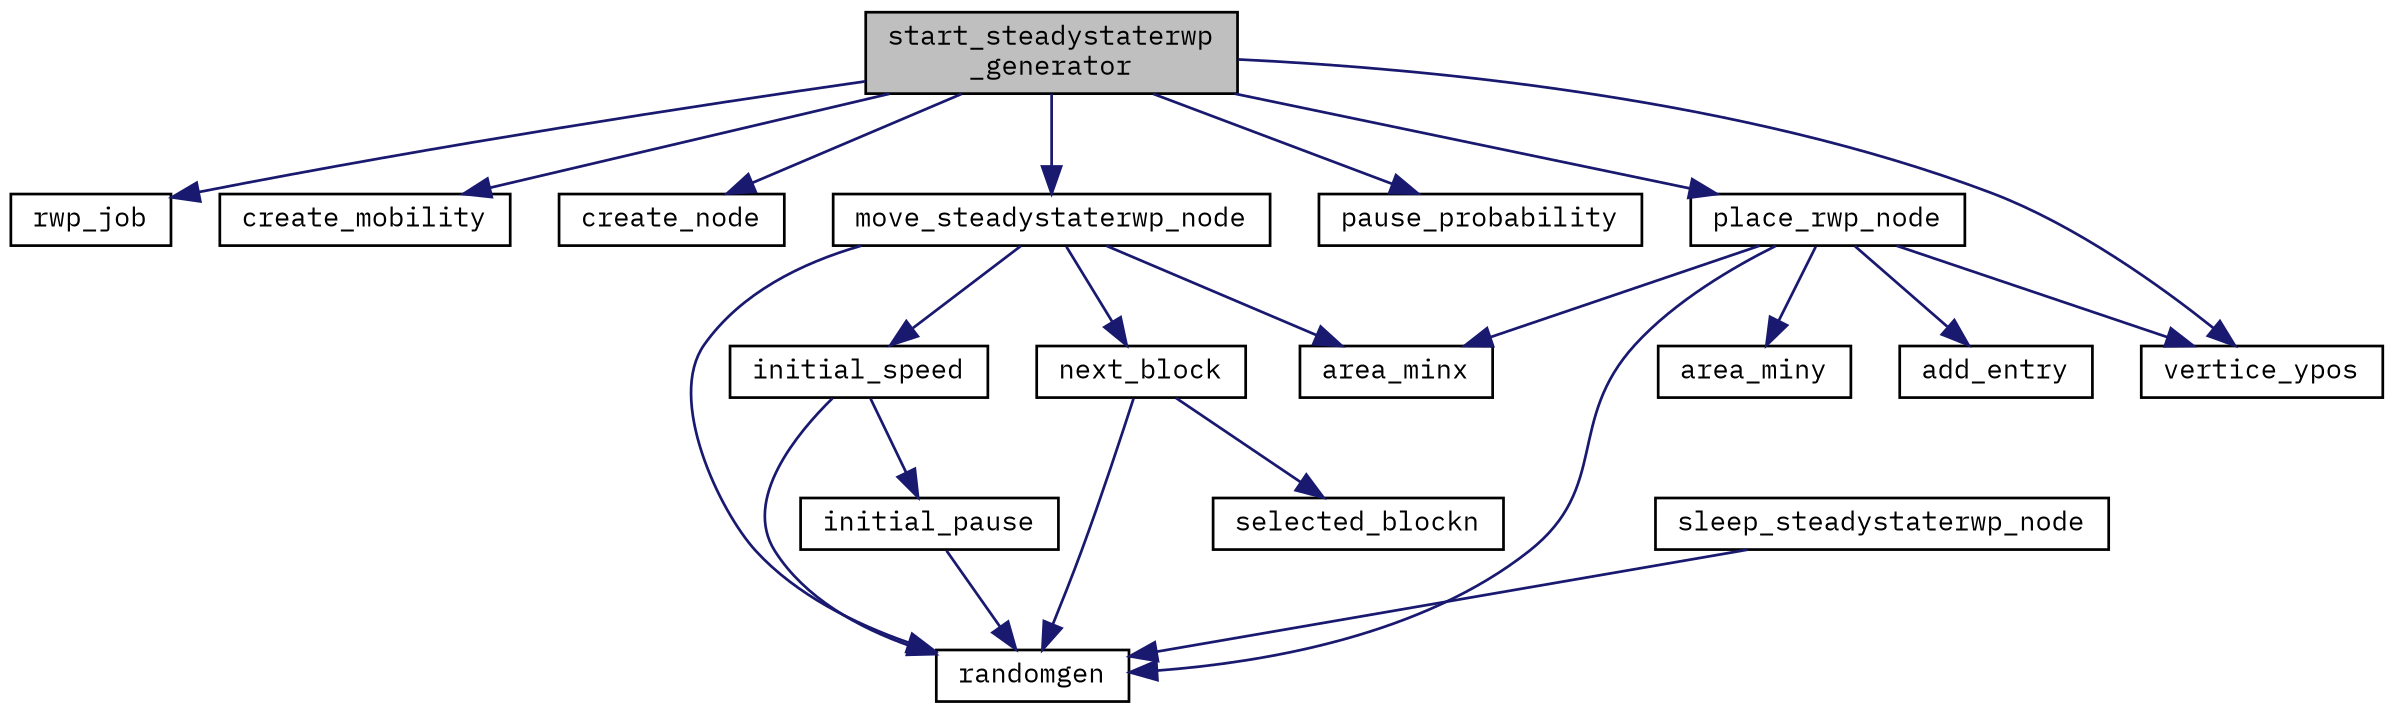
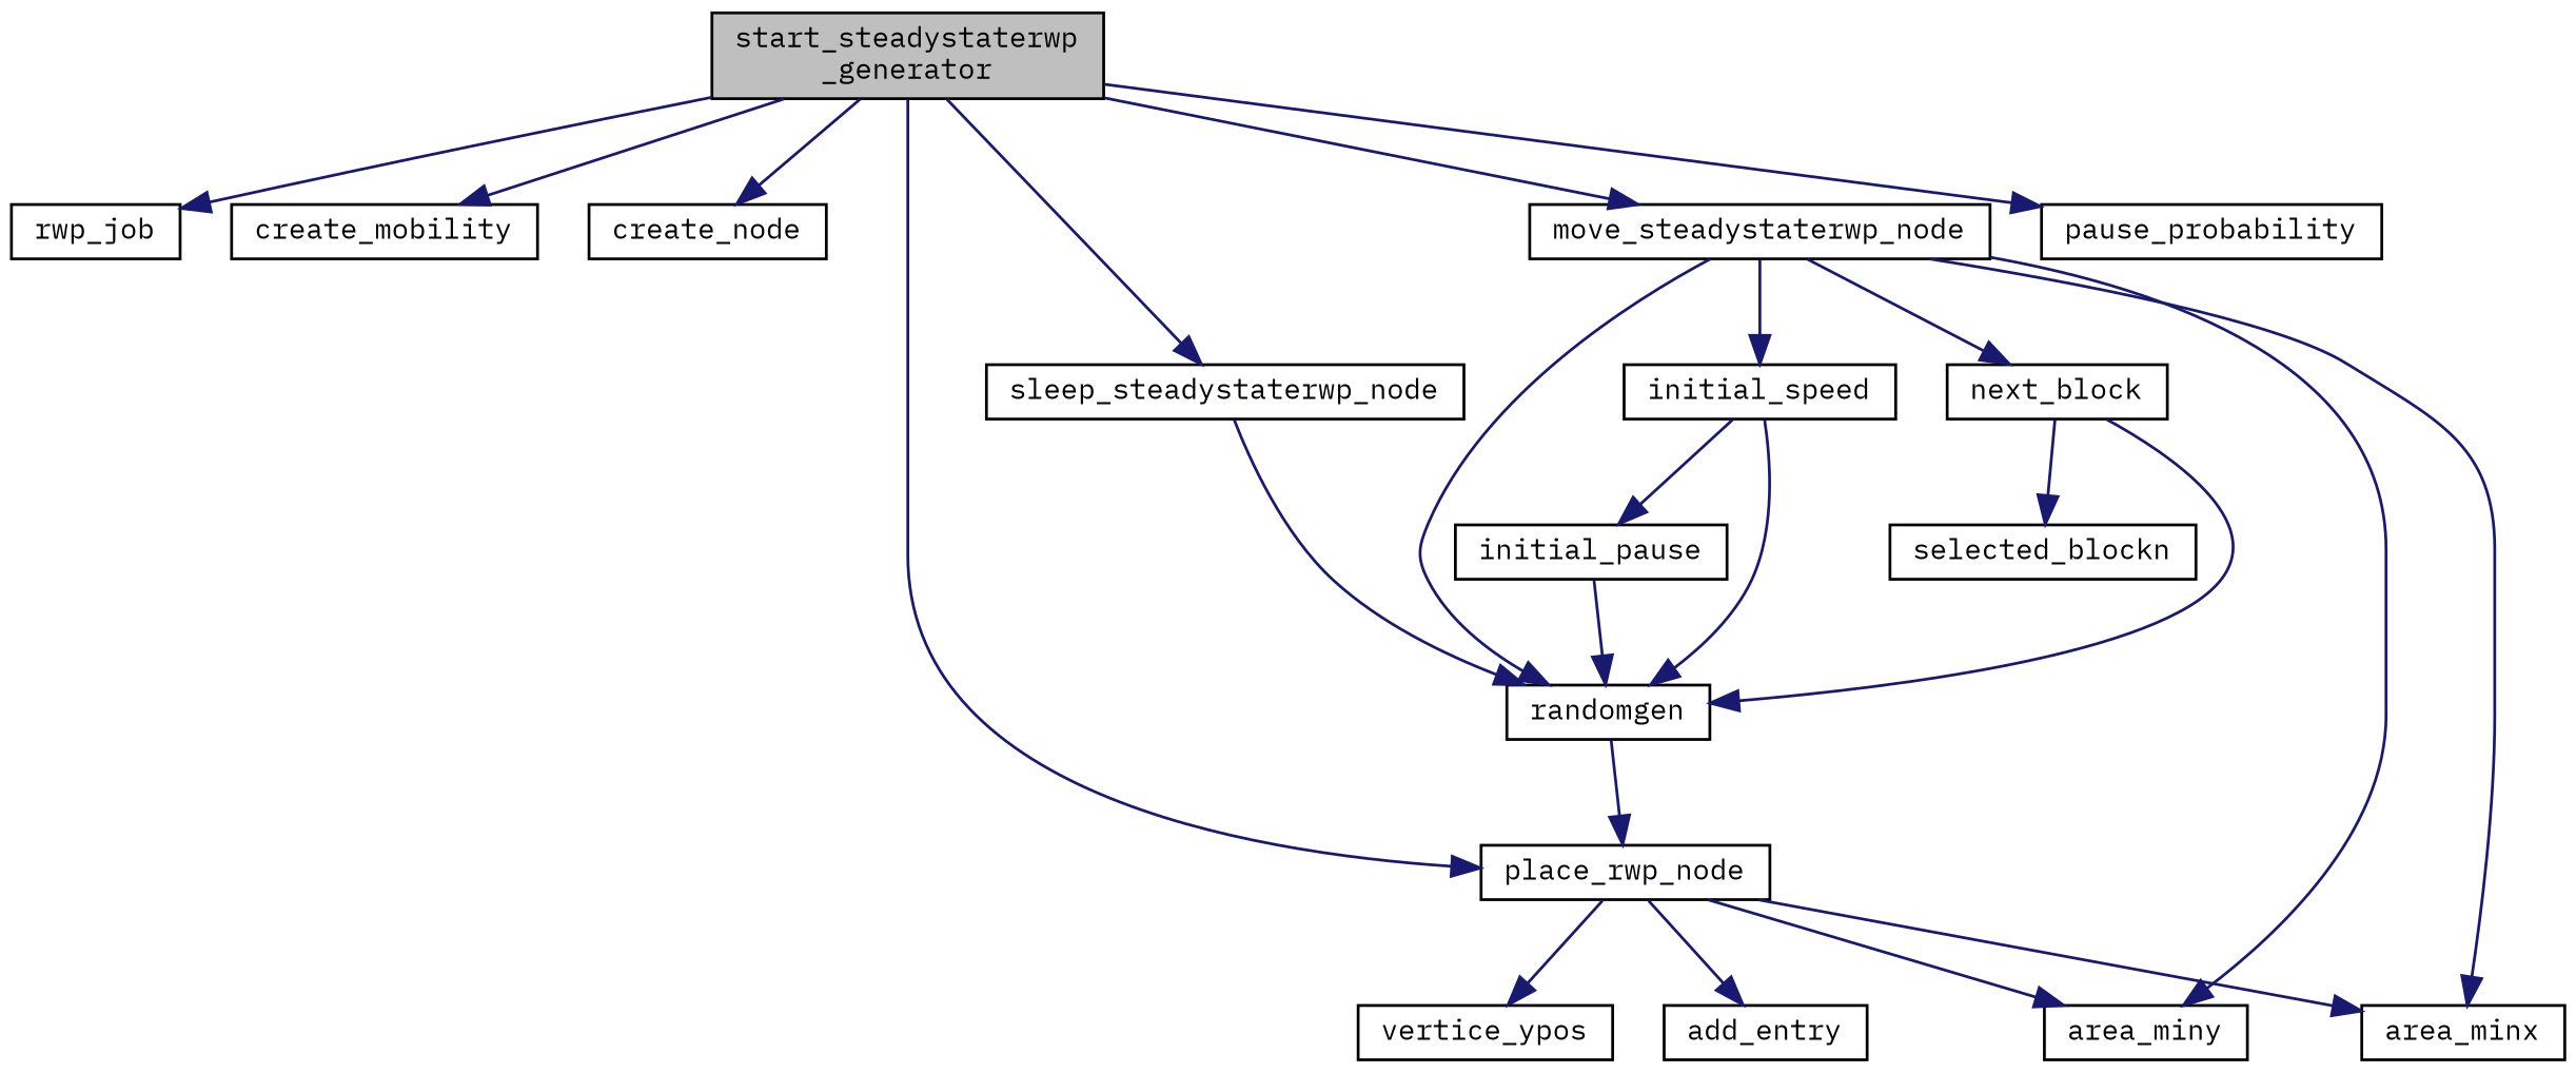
  digraph {
    fontname="IBM Plex Mono"
    rankdir=TB
    node [color=black fillcolor=white fontname="IBM Plex Mono" fontsize=10 shape=record style=filled]
    edge [color=midnightblue fontname="IBM Plex Mono" fontsize=10 labelfontname=Helvetica labelfontsize=10 style=solid]
    n1 [fillcolor=grey75 fontcolor=black height=0.2 label="start_steadystaterwp\l_generator" width=0.4]
    n2 [height=0.2 label=rwp_job width=0.4]
    n3 [height=0.2 label=create_mobility width=0.4]
    n4 [height=0.2 label=create_node width=0.4]
    n5 [height=0.2 label=move_steadystaterwp_node width=0.4]
    n6 [height=0.2 label=pause_probability width=0.4]
    n7 [height=0.2 label=place_rwp_node width=0.4]
    n8 [height=0.2 label=sleep_steadystaterwp_node width=0.4]
    n9 [height=0.2 label=randomgen width=0.4]
    n10 [height=0.2 label=area_minx width=0.4]
    n11 [height=0.2 label=area_miny width=0.4]
    n12 [height=0.2 label=initial_speed width=0.4]
    n13 [height=0.2 label=next_block width=0.4]
    n14 [height=0.2 label=add_entry width=0.4]
    n15 [height=0.2 label=vertice_ypos width=0.4]
    n16 [height=0.2 label=initial_pause width=0.4]
    n17 [height=0.2 label=selected_blockn width=0.4]
    n1 -> n2
    n1 -> n3
    n1 -> n4
    n1 -> n5
    n1 -> n6
    n1 -> n7
-   n1 -> n15
+   n1 -> n8
    n5 -> n9
    n5 -> n10
+   n5 -> n11
    n5 -> n12
    n5 -> n13
-   n7 -> n9
+   n9 -> n7
    n7 -> n10
    n7 -> n11
    n7 -> n14
    n7 -> n15
    n8 -> n9
    n12 -> n9
    n12 -> n16
    n13 -> n9
    n13 -> n17
    n16 -> n9
  }
